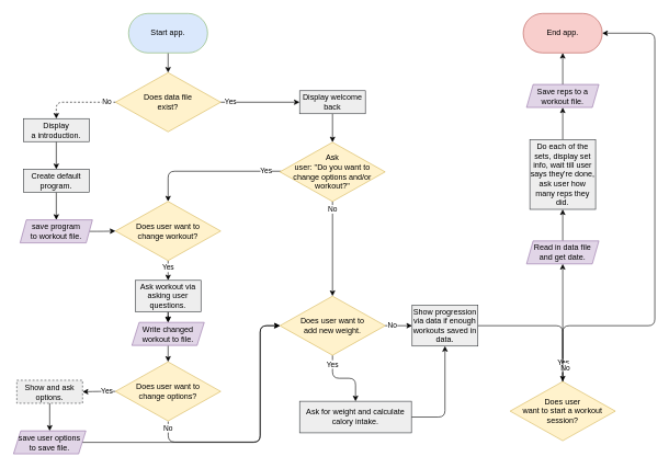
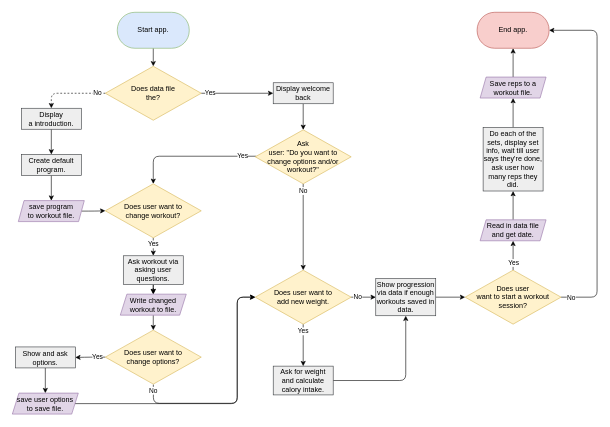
  <mxCell id="0" />
  <mxCell id="1" parent="0" />
  <mxCell id="2" value="" style="edgeStyle=orthogonalEdgeStyle;html=1;" parent="1" source="3" target="8" edge="1"><mxGeometry relative="1" as="geometry" /></mxCell>
  <mxCell id="3" value="Start app." style="rounded=1;whiteSpace=wrap;html=1;arcSize=49;fillColor=#dae8fc;strokeColor=#82b366;" parent="1" vertex="1"><mxGeometry x="195" y="20" width="120" height="60" as="geometry" /></mxCell>
  <mxCell id="4" value="" style="edgeStyle=orthogonalEdgeStyle;html=1;dashed=1;" parent="1" source="8" target="10" edge="1"><mxGeometry relative="1" as="geometry"><Array as="points"><mxPoint x="85" y="155" /></Array></mxGeometry></mxCell>
  <mxCell id="5" value="No" style="edgeLabel;html=1;align=center;verticalAlign=middle;resizable=0;points=[];" parent="4" vertex="1" connectable="0"><mxGeometry x="-0.706" y="-3" relative="1" as="geometry"><mxPoint x="3" y="2" as="offset" /></mxGeometry></mxCell>
  <mxCell id="6" value="" style="edgeStyle=orthogonalEdgeStyle;html=1;" parent="1" source="8" target="59" edge="1"><mxGeometry relative="1" as="geometry"><mxPoint x="415" y="210" as="targetPoint" /><Array as="points" /></mxGeometry></mxCell>
  <mxCell id="7" value="Yes" style="edgeLabel;html=1;align=center;verticalAlign=middle;resizable=0;points=[];" parent="6" vertex="1" connectable="0"><mxGeometry x="-0.822" y="3" relative="1" as="geometry"><mxPoint x="3" y="2" as="offset" /></mxGeometry></mxCell>
- <mxCell id="8" value="Does data file &lt;br&gt;exist?" style="rhombus;whiteSpace=wrap;html=1;fillColor=#fff2cc;strokeColor=#d6b656;" parent="1" vertex="1"><mxGeometry x="175" y="110" width="160" height="90" as="geometry" /></mxCell>
+ <mxCell id="8" value="Does data file &lt;br&gt;the?" style="rhombus;whiteSpace=wrap;html=1;fillColor=#fff2cc;strokeColor=#d6b656;" parent="1" vertex="1"><mxGeometry x="175" y="110" width="160" height="90" as="geometry" /></mxCell>
  <mxCell id="9" value="" style="edgeStyle=orthogonalEdgeStyle;html=1;" parent="1" source="10" target="53" edge="1"><mxGeometry relative="1" as="geometry"><Array as="points" /></mxGeometry></mxCell>
  <mxCell id="10" value="Display&lt;br&gt;a introduction." style="rounded=0;whiteSpace=wrap;html=1;fillColor=#eeeeee;strokeColor=#36393d;fontStyle=0" parent="1" vertex="1"><mxGeometry x="35" y="180" width="100" height="35" as="geometry" /></mxCell>
  <mxCell id="11" style="edgeStyle=orthogonalEdgeStyle;html=1;" parent="1" source="15" target="21" edge="1"><mxGeometry relative="1" as="geometry"><mxPoint x="255" y="310" as="targetPoint" /><Array as="points"><mxPoint x="255" y="260" /></Array></mxGeometry></mxCell>
  <mxCell id="12" value="Yes" style="edgeLabel;html=1;align=center;verticalAlign=middle;resizable=0;points=[];" parent="11" vertex="1" connectable="0"><mxGeometry x="-0.667" relative="1" as="geometry"><mxPoint x="13" y="-1" as="offset" /></mxGeometry></mxCell>
  <mxCell id="13" style="edgeStyle=orthogonalEdgeStyle;html=1;" parent="1" source="15" target="36" edge="1"><mxGeometry relative="1" as="geometry"><Array as="points" /></mxGeometry></mxCell>
  <mxCell id="14" value="No" style="edgeLabel;html=1;align=center;verticalAlign=middle;resizable=0;points=[];" parent="13" vertex="1" connectable="0"><mxGeometry x="-0.839" y="-1" relative="1" as="geometry"><mxPoint y="-1" as="offset" /></mxGeometry></mxCell>
  <mxCell id="15" value="Ask&lt;br&gt;user: &quot;Do you want to&lt;br&gt;change options and/or workout?&quot;" style="rhombus;whiteSpace=wrap;html=1;fillColor=#fff2cc;strokeColor=#d6b656;" parent="1" vertex="1"><mxGeometry x="425" y="216" width="160" height="90" as="geometry" /></mxCell>
  <mxCell id="16" style="edgeStyle=orthogonalEdgeStyle;html=1;" parent="1" source="17" target="57" edge="1"><mxGeometry relative="1" as="geometry"><mxPoint x="365" y="740" as="targetPoint" /></mxGeometry></mxCell>
- <mxCell id="17" value="Show and ask options." style="whiteSpace=wrap;html=1;rounded=0;fillColor=#eeeeee;strokeColor=#36393d;dashed=1;" parent="1" vertex="1"><mxGeometry x="25" y="578" width="100" height="35" as="geometry" /></mxCell>
+ <mxCell id="17" value="Show and ask options." style="whiteSpace=wrap;html=1;rounded=0;fillColor=#eeeeee;strokeColor=#36393d;" parent="1" vertex="1"><mxGeometry x="25" y="578" width="100" height="35" as="geometry" /></mxCell>
  <mxCell id="18" value="" style="edgeStyle=orthogonalEdgeStyle;html=1;entryX=0;entryY=0.5;entryDx=0;entryDy=0;" parent="1" source="49" target="21" edge="1"><mxGeometry relative="1" as="geometry" /></mxCell>
  <mxCell id="19" style="edgeStyle=orthogonalEdgeStyle;html=1;" parent="1" source="21" target="24" edge="1"><mxGeometry relative="1" as="geometry" /></mxCell>
  <mxCell id="20" value="Yes" style="edgeLabel;html=1;align=center;verticalAlign=middle;resizable=0;points=[];" parent="19" vertex="1" connectable="0"><mxGeometry x="-0.747" y="2" relative="1" as="geometry"><mxPoint x="-3" y="6" as="offset" /></mxGeometry></mxCell>
  <mxCell id="21" value="Does user want to&lt;br&gt;change workout?" style="rhombus;whiteSpace=wrap;html=1;rounded=0;fillColor=#fff2cc;strokeColor=#d6b656;" parent="1" vertex="1"><mxGeometry x="175" y="306" width="160" height="90" as="geometry" /></mxCell>
  <mxCell id="22" value="" style="edgeStyle=orthogonalEdgeStyle;html=1;" parent="1" source="24" target="51" edge="1"><mxGeometry relative="1" as="geometry" /></mxCell>
  <mxCell id="23" value="" style="edgeStyle=orthogonalEdgeStyle;html=1;" parent="1" source="24" target="51" edge="1"><mxGeometry relative="1" as="geometry" /></mxCell>
  <mxCell id="24" value="Ask workout via asking user questions." style="rounded=0;whiteSpace=wrap;html=1;fillColor=#eeeeee;strokeColor=#36393d;" parent="1" vertex="1"><mxGeometry x="205" y="426" width="100" height="48" as="geometry" /></mxCell>
  <mxCell id="25" value="" style="edgeStyle=orthogonalEdgeStyle;html=1;exitX=0;exitY=0.5;exitDx=0;exitDy=0;" parent="1" source="29" target="17" edge="1"><mxGeometry relative="1" as="geometry"><mxPoint x="135" y="610" as="targetPoint" /></mxGeometry></mxCell>
  <mxCell id="26" value="Yes" style="edgeLabel;html=1;align=center;verticalAlign=middle;resizable=0;points=[];" parent="25" vertex="1" connectable="0"><mxGeometry x="-0.389" relative="1" as="geometry"><mxPoint x="1" y="-1" as="offset" /></mxGeometry></mxCell>
  <mxCell id="27" value="" style="edgeStyle=orthogonalEdgeStyle;html=1;exitX=0.501;exitY=1.008;exitDx=0;exitDy=0;exitPerimeter=0;entryX=0;entryY=0.5;entryDx=0;entryDy=0;" parent="1" source="29" target="36" edge="1"><mxGeometry relative="1" as="geometry"><mxPoint x="405" y="500" as="targetPoint" /><Array as="points"><mxPoint x="255" y="672" /><mxPoint x="395" y="672" /><mxPoint x="395" y="495" /></Array><mxPoint x="255" y="644" as="sourcePoint" /></mxGeometry></mxCell>
  <mxCell id="28" value="No" style="edgeLabel;html=1;align=center;verticalAlign=middle;resizable=0;points=[];" parent="27" vertex="1" connectable="0"><mxGeometry x="-0.57" y="-3" relative="1" as="geometry"><mxPoint x="-50" y="-25" as="offset" /></mxGeometry></mxCell>
  <mxCell id="29" value="Does user want to&lt;br&gt;change options?" style="rhombus;whiteSpace=wrap;html=1;rounded=0;fillColor=#fff2cc;strokeColor=#d6b656;" parent="1" vertex="1"><mxGeometry x="175" y="550" width="160" height="90" as="geometry" /></mxCell>
  <mxCell id="30" style="edgeStyle=orthogonalEdgeStyle;html=1;" parent="1" source="31" target="44" edge="1"><mxGeometry relative="1" as="geometry"><mxPoint x="615" y="620" as="targetPoint" /></mxGeometry></mxCell>
- <mxCell id="31" value="Ask for weight and calculate calory intake." style="whiteSpace=wrap;html=1;fillColor=#eeeeee;strokeColor=#36393d;" parent="1" vertex="1"><mxGeometry x="455" y="610" width="170" height="48" as="geometry" /></mxCell>
+ <mxCell id="31" value="Ask for weight and calculate calory intake." style="whiteSpace=wrap;html=1;fillColor=#eeeeee;strokeColor=#36393d;" parent="1" vertex="1"><mxGeometry x="455" y="610" width="100" height="48" as="geometry" /></mxCell>
  <mxCell id="32" style="edgeStyle=orthogonalEdgeStyle;html=1;" parent="1" source="36" target="31" edge="1"><mxGeometry relative="1" as="geometry" /></mxCell>
  <mxCell id="33" value="Yes" style="edgeLabel;html=1;align=center;verticalAlign=middle;resizable=0;points=[];" parent="32" vertex="1" connectable="0"><mxGeometry x="-0.841" y="4" relative="1" as="geometry"><mxPoint x="-5" y="5" as="offset" /></mxGeometry></mxCell>
  <mxCell id="34" style="edgeStyle=orthogonalEdgeStyle;html=1;" parent="1" source="36" target="44" edge="1"><mxGeometry relative="1" as="geometry"><mxPoint x="675" y="580" as="targetPoint" /></mxGeometry></mxCell>
  <mxCell id="35" value="No" style="edgeLabel;html=1;align=center;verticalAlign=middle;resizable=0;points=[];" parent="34" vertex="1" connectable="0"><mxGeometry x="-0.836" y="1" relative="1" as="geometry"><mxPoint x="7" as="offset" /></mxGeometry></mxCell>
  <mxCell id="36" value="Does user want to&lt;br&gt;add new weight." style="rhombus;whiteSpace=wrap;html=1;fillColor=#fff2cc;strokeColor=#d6b656;" parent="1" vertex="1"><mxGeometry x="425" y="450" width="160" height="90" as="geometry" /></mxCell>
  <mxCell id="37" value="" style="edgeStyle=orthogonalEdgeStyle;html=1;" parent="1" source="41" target="55" edge="1"><mxGeometry relative="1" as="geometry"><mxPoint x="855" y="405" as="targetPoint" /></mxGeometry></mxCell>
  <mxCell id="38" value="Yes" style="edgeLabel;html=1;align=center;verticalAlign=middle;resizable=0;points=[];" parent="37" vertex="1" connectable="0"><mxGeometry x="-0.751" y="1" relative="1" as="geometry"><mxPoint x="1" y="-7" as="offset" /></mxGeometry></mxCell>
  <mxCell id="39" style="edgeStyle=orthogonalEdgeStyle;html=1;entryX=1;entryY=0.5;entryDx=0;entryDy=0;" parent="1" source="41" target="42" edge="1"><mxGeometry relative="1" as="geometry"><Array as="points"><mxPoint x="995" y="495" /><mxPoint x="995" y="50" /></Array></mxGeometry></mxCell>
  <mxCell id="40" value="No" style="edgeLabel;html=1;align=center;verticalAlign=middle;resizable=0;points=[];" parent="39" vertex="1" connectable="0"><mxGeometry x="-0.946" y="-3" relative="1" as="geometry"><mxPoint y="-2" as="offset" /></mxGeometry></mxCell>
- <mxCell id="41" value="Does user&lt;br&gt;want to start a workout session?" style="rhombus;whiteSpace=wrap;html=1;fillColor=#fff2cc;strokeColor=#d6b656;" parent="1" vertex="1"><mxGeometry x="775" y="580" width="160" height="90" as="geometry" /></mxCell>
+ <mxCell id="41" value="Does user&lt;br&gt;want to start a workout session?" style="rhombus;whiteSpace=wrap;html=1;fillColor=#fff2cc;strokeColor=#d6b656;" parent="1" vertex="1"><mxGeometry x="775" y="450" width="160" height="90" as="geometry" /></mxCell>
  <mxCell id="42" value="End app." style="rounded=1;whiteSpace=wrap;html=1;arcSize=49;fillColor=#f8cecc;strokeColor=#b85450;" parent="1" vertex="1"><mxGeometry x="795" y="20" width="120" height="60" as="geometry" /></mxCell>
  <mxCell id="43" value="" style="edgeStyle=orthogonalEdgeStyle;html=1;" parent="1" source="44" target="41" edge="1"><mxGeometry relative="1" as="geometry" /></mxCell>
  <mxCell id="44" value="Show progression via data if enough workouts saved in data." style="whiteSpace=wrap;html=1;fillColor=#eeeeee;strokeColor=#36393d;" parent="1" vertex="1"><mxGeometry x="626" y="464" width="100" height="62" as="geometry" /></mxCell>
  <mxCell id="45" value="" style="edgeStyle=orthogonalEdgeStyle;html=1;" parent="1" source="55" target="47" edge="1"><mxGeometry relative="1" as="geometry"><mxPoint x="855" y="345" as="sourcePoint" /></mxGeometry></mxCell>
  <mxCell id="46" style="edgeStyle=orthogonalEdgeStyle;html=1;" parent="1" source="47" target="54" edge="1"><mxGeometry relative="1" as="geometry"><mxPoint x="856" y="170" as="targetPoint" /></mxGeometry></mxCell>
  <mxCell id="47" value="Do each of the sets, display set info, wait till user says they're done, ask user how many reps they did." style="whiteSpace=wrap;html=1;rounded=0;fillColor=#eeeeee;strokeColor=#36393d;" parent="1" vertex="1"><mxGeometry x="805" y="212" width="100" height="106" as="geometry" /></mxCell>
  <mxCell id="48" style="edgeStyle=orthogonalEdgeStyle;html=1;" parent="1" source="54" target="42" edge="1"><mxGeometry relative="1" as="geometry"><mxPoint x="856" y="110" as="sourcePoint" /></mxGeometry></mxCell>
  <mxCell id="49" value="save program&lt;br&gt;to workout file." style="shape=parallelogram;perimeter=parallelogramPerimeter;whiteSpace=wrap;html=1;fixedSize=1;fillColor=#e1d5e7;strokeColor=#9673a6;size=9.5;" parent="1" vertex="1"><mxGeometry x="30" y="334" width="110" height="35" as="geometry" /></mxCell>
  <mxCell id="50" value="" style="edgeStyle=orthogonalEdgeStyle;html=1;" parent="1" source="51" target="29" edge="1"><mxGeometry relative="1" as="geometry" /></mxCell>
  <mxCell id="51" value="Write changed &lt;br&gt;workout to file." style="shape=parallelogram;perimeter=parallelogramPerimeter;whiteSpace=wrap;html=1;fixedSize=1;fillColor=#e1d5e7;strokeColor=#9673a6;size=11;" parent="1" vertex="1"><mxGeometry x="200" y="490" width="110" height="35" as="geometry" /></mxCell>
  <mxCell id="52" value="" style="edgeStyle=orthogonalEdgeStyle;html=1;" parent="1" source="53" target="49" edge="1"><mxGeometry relative="1" as="geometry" /></mxCell>
  <mxCell id="53" value="Create default program." style="rounded=0;whiteSpace=wrap;html=1;fillColor=#eeeeee;strokeColor=#36393d;" parent="1" vertex="1"><mxGeometry x="35" y="257" width="100" height="35" as="geometry" /></mxCell>
  <mxCell id="54" value="Save reps to a workout file." style="shape=parallelogram;perimeter=parallelogramPerimeter;whiteSpace=wrap;html=1;fixedSize=1;fillColor=#e1d5e7;strokeColor=#9673a6;size=10.0;" parent="1" vertex="1"><mxGeometry x="800" y="128" width="110" height="35" as="geometry" /></mxCell>
  <mxCell id="55" value="Read in data file and get date." style="shape=parallelogram;perimeter=parallelogramPerimeter;whiteSpace=wrap;html=1;fixedSize=1;fillColor=#e1d5e7;strokeColor=#9673a6;size=10.0;" parent="1" vertex="1"><mxGeometry x="800" y="366" width="110" height="35" as="geometry" /></mxCell>
  <mxCell id="56" style="edgeStyle=orthogonalEdgeStyle;html=1;exitX=1;exitY=0.5;exitDx=0;exitDy=0;" parent="1" source="57" target="36" edge="1"><mxGeometry relative="1" as="geometry"><Array as="points"><mxPoint x="395" y="673" /><mxPoint x="395" y="495" /></Array><mxPoint x="135" y="660" as="sourcePoint" /></mxGeometry></mxCell>
  <mxCell id="57" value="save user options&lt;br&gt;to save file." style="shape=parallelogram;perimeter=parallelogramPerimeter;whiteSpace=wrap;html=1;fixedSize=1;fillColor=#e1d5e7;strokeColor=#9673a6;size=11;" parent="1" vertex="1"><mxGeometry x="20" y="655" width="110" height="35" as="geometry" /></mxCell>
  <mxCell id="58" value="" style="edgeStyle=none;html=1;" edge="1" parent="1" source="59" target="15"><mxGeometry relative="1" as="geometry" /></mxCell>
  <mxCell id="59" value="Display welcome back" style="rounded=0;whiteSpace=wrap;html=1;fillColor=#eeeeee;strokeColor=#36393d;fontStyle=0" vertex="1" parent="1"><mxGeometry x="455" y="137.5" width="100" height="35" as="geometry" /></mxCell>
